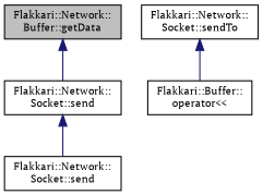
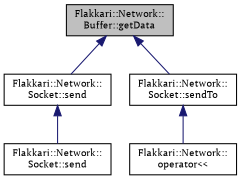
  digraph {
    fontname="PT Serif"
    rankdir=TB
    node [color=black fillcolor=white fontname="PT Serif" fontsize=10 shape=record style=filled]
    edge [color=midnightblue dir=back fontname="PT Serif" fontsize=10 labelfontname=Helvetica labelfontsize=10 style=solid]
    n1 [fillcolor=grey75 fontcolor=black height=0.2 label="Flakkari::Network::\lBuffer::getData" width=0.4]
    n2 [height=0.2 label="Flakkari::Network::\lSocket::send" width=0.4]
    n3 [height=0.2 label="Flakkari::Network::\lSocket::sendTo" width=0.4]
-   n4 [height=0.2 label="Flakkari::Buffer::\loperator\<\<" width=0.4]
+   n4 [height=0.2 label="Flakkari::Network::\loperator\<\<" width=0.4]
    n5 [height=0.2 label="Flakkari::Network::\lSocket::send" width=0.4]
    n1 -> n2
+   n1 -> n3
    n2 -> n5
    n3 -> n4
  }
